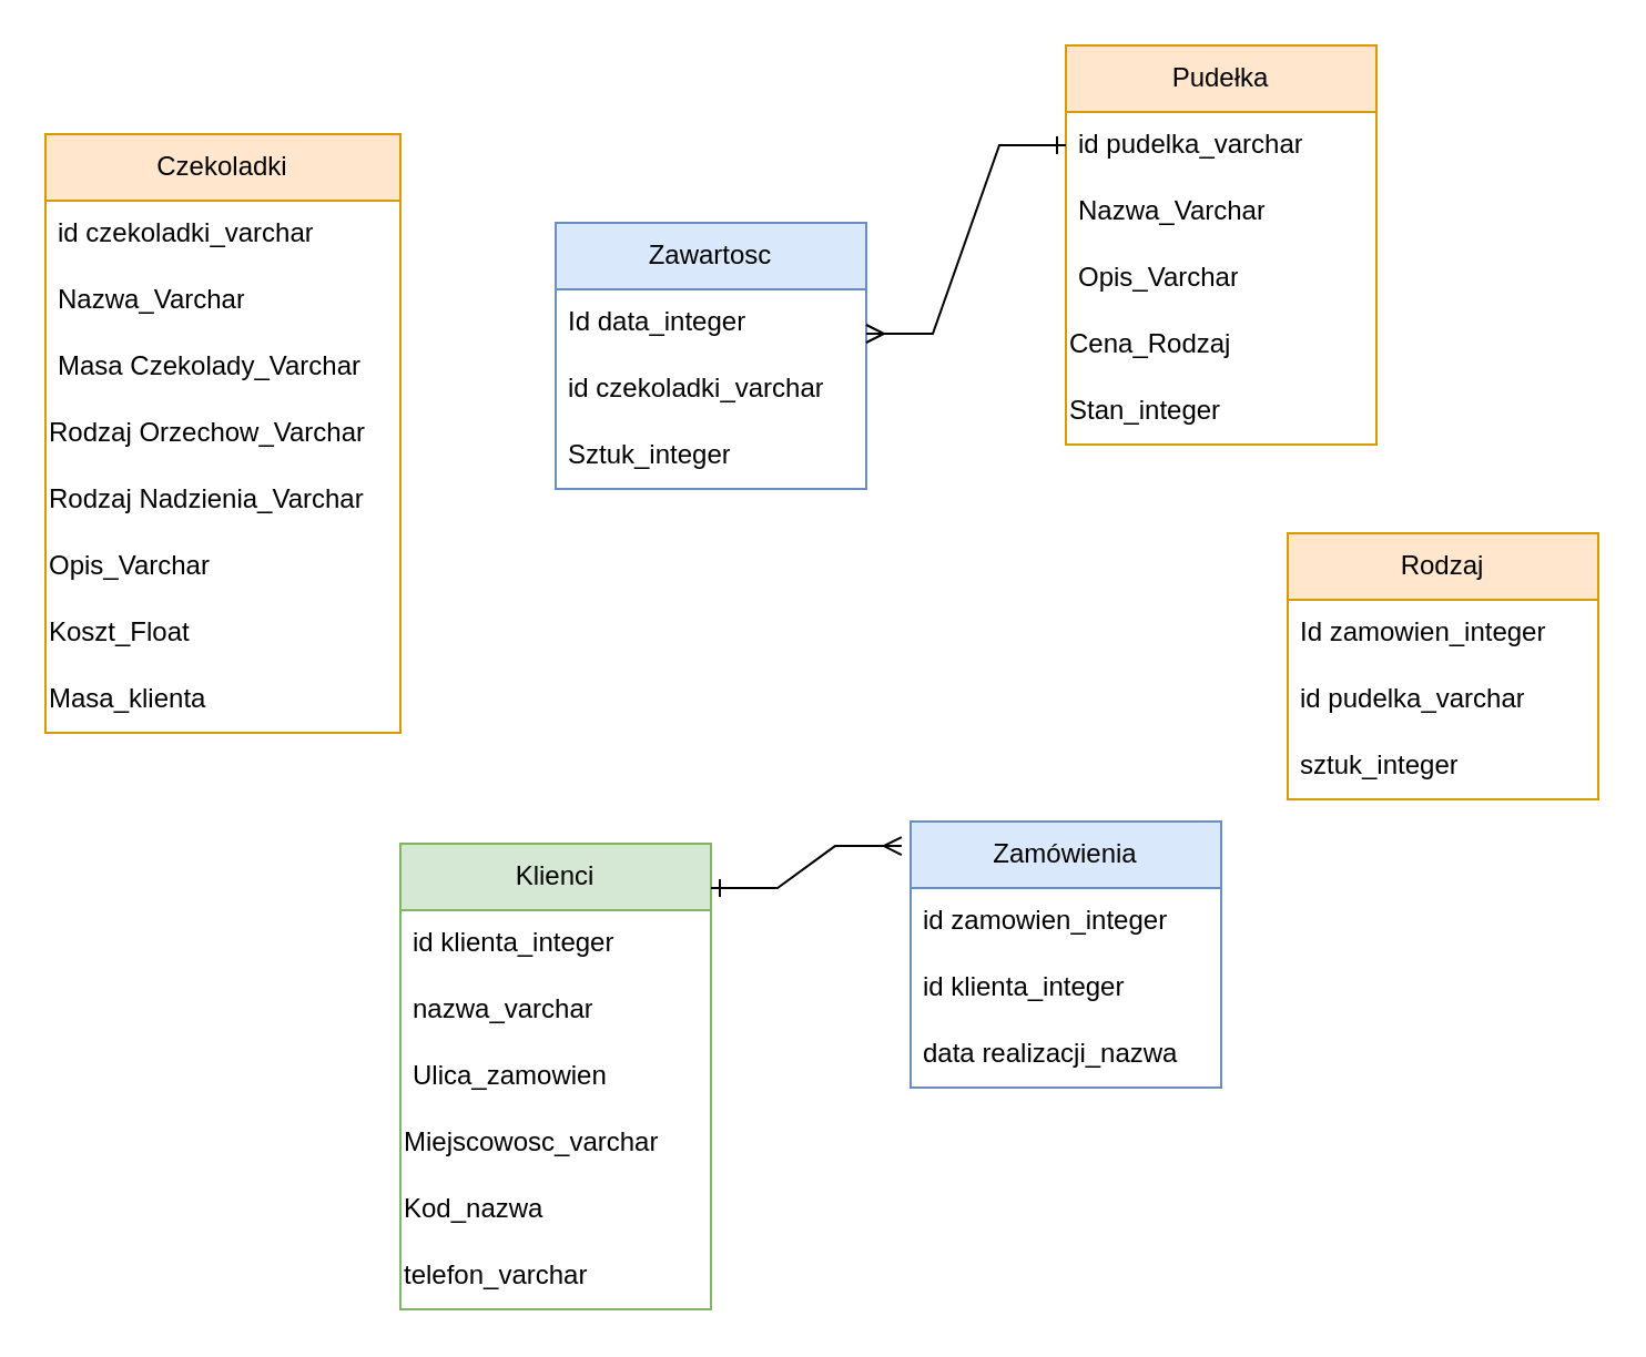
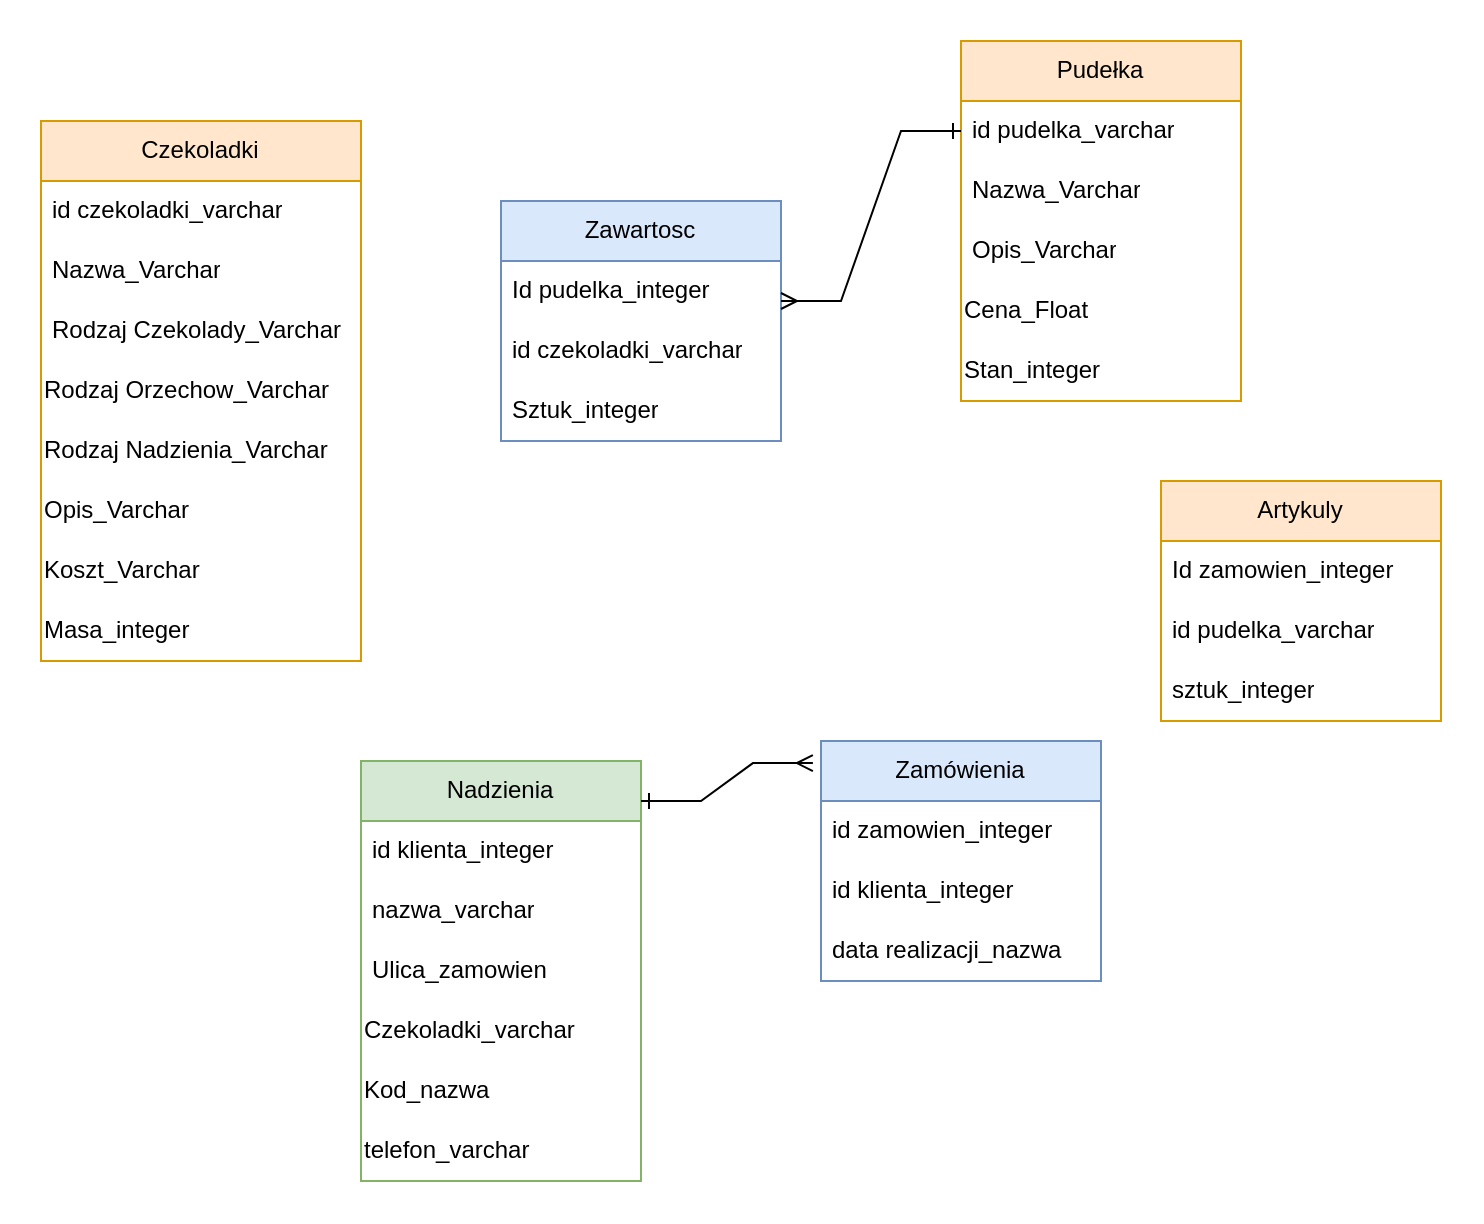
  <mxCell id="0" />
  <mxCell id="1" parent="0" />
  <mxCell id="2" value="Czekoladki" style="swimlane;fontStyle=0;childLayout=stackLayout;horizontal=1;startSize=30;horizontalStack=0;resizeParent=1;resizeParentMax=0;resizeLast=0;collapsible=1;marginBottom=0;whiteSpace=wrap;html=1;fillColor=#ffe6cc;strokeColor=#d79b00;" vertex="1" parent="1"><mxGeometry x="20" y="60" width="160" height="270" as="geometry" /></mxCell>
  <mxCell id="3" value="id czekoladki_varchar" style="text;strokeColor=none;fillColor=none;align=left;verticalAlign=middle;spacingLeft=4;spacingRight=4;overflow=hidden;points=[[0,0.5],[1,0.5]];portConstraint=eastwest;rotatable=0;whiteSpace=wrap;html=1;" vertex="1" parent="2"><mxGeometry y="30" width="160" height="30" as="geometry" /></mxCell>
  <mxCell id="4" value="Nazwa_Varchar" style="text;strokeColor=none;fillColor=none;align=left;verticalAlign=middle;spacingLeft=4;spacingRight=4;overflow=hidden;points=[[0,0.5],[1,0.5]];portConstraint=eastwest;rotatable=0;whiteSpace=wrap;html=1;" vertex="1" parent="2"><mxGeometry y="60" width="160" height="30" as="geometry" /></mxCell>
- <mxCell id="5" value="Masa Czekolady_Varchar" style="text;strokeColor=none;fillColor=none;align=left;verticalAlign=middle;spacingLeft=4;spacingRight=4;overflow=hidden;points=[[0,0.5],[1,0.5]];portConstraint=eastwest;rotatable=0;whiteSpace=wrap;html=1;" vertex="1" parent="2"><mxGeometry y="90" width="160" height="30" as="geometry" /></mxCell>
+ <mxCell id="5" value="Rodzaj Czekolady_Varchar" style="text;strokeColor=none;fillColor=none;align=left;verticalAlign=middle;spacingLeft=4;spacingRight=4;overflow=hidden;points=[[0,0.5],[1,0.5]];portConstraint=eastwest;rotatable=0;whiteSpace=wrap;html=1;" vertex="1" parent="2"><mxGeometry y="90" width="160" height="30" as="geometry" /></mxCell>
  <mxCell id="6" value="Rodzaj Orzechow_Varchar" style="text;html=1;strokeColor=none;fillColor=none;align=left;verticalAlign=middle;whiteSpace=wrap;rounded=0;" vertex="1" parent="2"><mxGeometry y="120" width="160" height="30" as="geometry" /></mxCell>
  <mxCell id="7" value="Rodzaj Nadzienia_Varchar" style="text;html=1;strokeColor=none;fillColor=none;align=left;verticalAlign=middle;whiteSpace=wrap;rounded=0;" vertex="1" parent="2"><mxGeometry y="150" width="160" height="30" as="geometry" /></mxCell>
  <mxCell id="8" value="Opis_Varchar" style="text;html=1;strokeColor=none;fillColor=none;align=left;verticalAlign=middle;whiteSpace=wrap;rounded=0;" vertex="1" parent="2"><mxGeometry y="180" width="160" height="30" as="geometry" /></mxCell>
- <mxCell id="9" value="Koszt_Float" style="text;html=1;strokeColor=none;fillColor=none;align=left;verticalAlign=middle;whiteSpace=wrap;rounded=0;" vertex="1" parent="2"><mxGeometry y="210" width="160" height="30" as="geometry" /></mxCell>
- <mxCell id="10" value="Masa_klienta" style="text;html=1;strokeColor=none;fillColor=none;align=left;verticalAlign=middle;whiteSpace=wrap;rounded=0;" vertex="1" parent="2"><mxGeometry y="240" width="160" height="30" as="geometry" /></mxCell>
+ <mxCell id="9" value="Koszt_Varchar" style="text;html=1;strokeColor=none;fillColor=none;align=left;verticalAlign=middle;whiteSpace=wrap;rounded=0;" vertex="1" parent="2"><mxGeometry y="210" width="160" height="30" as="geometry" /></mxCell>
+ <mxCell id="10" value="Masa_integer" style="text;html=1;strokeColor=none;fillColor=none;align=left;verticalAlign=middle;whiteSpace=wrap;rounded=0;" vertex="1" parent="2"><mxGeometry y="240" width="160" height="30" as="geometry" /></mxCell>
  <mxCell id="11" value="Zamówienia" style="swimlane;fontStyle=0;childLayout=stackLayout;horizontal=1;startSize=30;horizontalStack=0;resizeParent=1;resizeParentMax=0;resizeLast=0;collapsible=1;marginBottom=0;whiteSpace=wrap;html=1;fillColor=#dae8fc;strokeColor=#6c8ebf;" vertex="1" parent="1"><mxGeometry x="410" y="370" width="140" height="120" as="geometry" /></mxCell>
  <mxCell id="12" value="id zamowien_integer" style="text;strokeColor=none;fillColor=none;align=left;verticalAlign=middle;spacingLeft=4;spacingRight=4;overflow=hidden;points=[[0,0.5],[1,0.5]];portConstraint=eastwest;rotatable=0;whiteSpace=wrap;html=1;" vertex="1" parent="11"><mxGeometry y="30" width="140" height="30" as="geometry" /></mxCell>
  <mxCell id="13" value="id klienta_integer" style="text;strokeColor=none;fillColor=none;align=left;verticalAlign=middle;spacingLeft=4;spacingRight=4;overflow=hidden;points=[[0,0.5],[1,0.5]];portConstraint=eastwest;rotatable=0;whiteSpace=wrap;html=1;" vertex="1" parent="11"><mxGeometry y="60" width="140" height="30" as="geometry" /></mxCell>
  <mxCell id="14" value="data realizacji_nazwa" style="text;strokeColor=none;fillColor=none;align=left;verticalAlign=middle;spacingLeft=4;spacingRight=4;overflow=hidden;points=[[0,0.5],[1,0.5]];portConstraint=eastwest;rotatable=0;whiteSpace=wrap;html=1;" vertex="1" parent="11"><mxGeometry y="90" width="140" height="30" as="geometry" /></mxCell>
- <mxCell id="15" value="Rodzaj" style="swimlane;fontStyle=0;childLayout=stackLayout;horizontal=1;startSize=30;horizontalStack=0;resizeParent=1;resizeParentMax=0;resizeLast=0;collapsible=1;marginBottom=0;whiteSpace=wrap;html=1;fillColor=#ffe6cc;strokeColor=#d79b00;" vertex="1" parent="1"><mxGeometry x="580" y="240" width="140" height="120" as="geometry" /></mxCell>
+ <mxCell id="15" value="Artykuly" style="swimlane;fontStyle=0;childLayout=stackLayout;horizontal=1;startSize=30;horizontalStack=0;resizeParent=1;resizeParentMax=0;resizeLast=0;collapsible=1;marginBottom=0;whiteSpace=wrap;html=1;fillColor=#ffe6cc;strokeColor=#d79b00;" vertex="1" parent="1"><mxGeometry x="580" y="240" width="140" height="120" as="geometry" /></mxCell>
  <mxCell id="16" value="Id zamowien_integer" style="text;strokeColor=none;fillColor=none;align=left;verticalAlign=middle;spacingLeft=4;spacingRight=4;overflow=hidden;points=[[0,0.5],[1,0.5]];portConstraint=eastwest;rotatable=0;whiteSpace=wrap;html=1;" vertex="1" parent="15"><mxGeometry y="30" width="140" height="30" as="geometry" /></mxCell>
  <mxCell id="17" value="id pudelka_varchar" style="text;strokeColor=none;fillColor=none;align=left;verticalAlign=middle;spacingLeft=4;spacingRight=4;overflow=hidden;points=[[0,0.5],[1,0.5]];portConstraint=eastwest;rotatable=0;whiteSpace=wrap;html=1;" vertex="1" parent="15"><mxGeometry y="60" width="140" height="30" as="geometry" /></mxCell>
  <mxCell id="18" value="sztuk_integer" style="text;strokeColor=none;fillColor=none;align=left;verticalAlign=middle;spacingLeft=4;spacingRight=4;overflow=hidden;points=[[0,0.5],[1,0.5]];portConstraint=eastwest;rotatable=0;whiteSpace=wrap;html=1;" vertex="1" parent="15"><mxGeometry y="90" width="140" height="30" as="geometry" /></mxCell>
- <mxCell id="19" value="Klienci" style="swimlane;fontStyle=0;childLayout=stackLayout;horizontal=1;startSize=30;horizontalStack=0;resizeParent=1;resizeParentMax=0;resizeLast=0;collapsible=1;marginBottom=0;whiteSpace=wrap;html=1;fillColor=#d5e8d4;strokeColor=#82b366;" vertex="1" parent="1"><mxGeometry x="180" y="380" width="140" height="210" as="geometry" /></mxCell>
+ <mxCell id="19" value="Nadzienia" style="swimlane;fontStyle=0;childLayout=stackLayout;horizontal=1;startSize=30;horizontalStack=0;resizeParent=1;resizeParentMax=0;resizeLast=0;collapsible=1;marginBottom=0;whiteSpace=wrap;html=1;fillColor=#d5e8d4;strokeColor=#82b366;" vertex="1" parent="1"><mxGeometry x="180" y="380" width="140" height="210" as="geometry" /></mxCell>
  <mxCell id="20" value="id klienta_integer" style="text;strokeColor=none;fillColor=none;align=left;verticalAlign=middle;spacingLeft=4;spacingRight=4;overflow=hidden;points=[[0,0.5],[1,0.5]];portConstraint=eastwest;rotatable=0;whiteSpace=wrap;html=1;" vertex="1" parent="19"><mxGeometry y="30" width="140" height="30" as="geometry" /></mxCell>
  <mxCell id="21" value="nazwa_varchar" style="text;strokeColor=none;fillColor=none;align=left;verticalAlign=middle;spacingLeft=4;spacingRight=4;overflow=hidden;points=[[0,0.5],[1,0.5]];portConstraint=eastwest;rotatable=0;whiteSpace=wrap;html=1;" vertex="1" parent="19"><mxGeometry y="60" width="140" height="30" as="geometry" /></mxCell>
  <mxCell id="22" value="Ulica_zamowien" style="text;strokeColor=none;fillColor=none;align=left;verticalAlign=middle;spacingLeft=4;spacingRight=4;overflow=hidden;points=[[0,0.5],[1,0.5]];portConstraint=eastwest;rotatable=0;whiteSpace=wrap;html=1;" vertex="1" parent="19"><mxGeometry y="90" width="140" height="30" as="geometry" /></mxCell>
- <mxCell id="23" value="Miejscowosc_varchar" style="text;html=1;strokeColor=none;fillColor=none;align=left;verticalAlign=middle;whiteSpace=wrap;rounded=0;" vertex="1" parent="19"><mxGeometry y="120" width="140" height="30" as="geometry" /></mxCell>
+ <mxCell id="23" value="Czekoladki_varchar" style="text;html=1;strokeColor=none;fillColor=none;align=left;verticalAlign=middle;whiteSpace=wrap;rounded=0;" vertex="1" parent="19"><mxGeometry y="120" width="140" height="30" as="geometry" /></mxCell>
  <mxCell id="24" value="Kod_nazwa" style="text;html=1;strokeColor=none;fillColor=none;align=left;verticalAlign=middle;whiteSpace=wrap;rounded=0;" vertex="1" parent="19"><mxGeometry y="150" width="140" height="30" as="geometry" /></mxCell>
  <mxCell id="25" value="telefon_varchar" style="text;html=1;strokeColor=none;fillColor=none;align=left;verticalAlign=middle;whiteSpace=wrap;rounded=0;" vertex="1" parent="19"><mxGeometry y="180" width="140" height="30" as="geometry" /></mxCell>
  <mxCell id="26" value="Pudełka" style="swimlane;fontStyle=0;childLayout=stackLayout;horizontal=1;startSize=30;horizontalStack=0;resizeParent=1;resizeParentMax=0;resizeLast=0;collapsible=1;marginBottom=0;whiteSpace=wrap;html=1;fillColor=#ffe6cc;strokeColor=#d79b00;" vertex="1" parent="1"><mxGeometry x="480" y="20" width="140" height="180" as="geometry" /></mxCell>
  <mxCell id="27" value="id pudelka_varchar" style="text;strokeColor=none;fillColor=none;align=left;verticalAlign=middle;spacingLeft=4;spacingRight=4;overflow=hidden;points=[[0,0.5],[1,0.5]];portConstraint=eastwest;rotatable=0;whiteSpace=wrap;html=1;" vertex="1" parent="26"><mxGeometry y="30" width="140" height="30" as="geometry" /></mxCell>
  <mxCell id="28" value="Nazwa_Varchar" style="text;strokeColor=none;fillColor=none;align=left;verticalAlign=middle;spacingLeft=4;spacingRight=4;overflow=hidden;points=[[0,0.5],[1,0.5]];portConstraint=eastwest;rotatable=0;whiteSpace=wrap;html=1;" vertex="1" parent="26"><mxGeometry y="60" width="140" height="30" as="geometry" /></mxCell>
  <mxCell id="29" value="Opis_Varchar" style="text;strokeColor=none;fillColor=none;align=left;verticalAlign=middle;spacingLeft=4;spacingRight=4;overflow=hidden;points=[[0,0.5],[1,0.5]];portConstraint=eastwest;rotatable=0;whiteSpace=wrap;html=1;" vertex="1" parent="26"><mxGeometry y="90" width="140" height="30" as="geometry" /></mxCell>
- <mxCell id="30" value="Cena_Rodzaj" style="text;html=1;strokeColor=none;fillColor=none;align=left;verticalAlign=middle;whiteSpace=wrap;rounded=0;" vertex="1" parent="26"><mxGeometry y="120" width="140" height="30" as="geometry" /></mxCell>
+ <mxCell id="30" value="Cena_Float" style="text;html=1;strokeColor=none;fillColor=none;align=left;verticalAlign=middle;whiteSpace=wrap;rounded=0;" vertex="1" parent="26"><mxGeometry y="120" width="140" height="30" as="geometry" /></mxCell>
  <mxCell id="31" value="Stan_integer" style="text;html=1;strokeColor=none;fillColor=none;align=left;verticalAlign=middle;whiteSpace=wrap;rounded=0;" vertex="1" parent="26"><mxGeometry y="150" width="140" height="30" as="geometry" /></mxCell>
  <mxCell id="32" value="Zawartosc" style="swimlane;fontStyle=0;childLayout=stackLayout;horizontal=1;startSize=30;horizontalStack=0;resizeParent=1;resizeParentMax=0;resizeLast=0;collapsible=1;marginBottom=0;whiteSpace=wrap;html=1;fillColor=#dae8fc;strokeColor=#6c8ebf;" vertex="1" parent="1"><mxGeometry x="250" y="100" width="140" height="120" as="geometry" /></mxCell>
- <mxCell id="33" value="Id data_integer" style="text;strokeColor=none;fillColor=none;align=left;verticalAlign=middle;spacingLeft=4;spacingRight=4;overflow=hidden;points=[[0,0.5],[1,0.5]];portConstraint=eastwest;rotatable=0;whiteSpace=wrap;html=1;" vertex="1" parent="32"><mxGeometry y="30" width="140" height="30" as="geometry" /></mxCell>
+ <mxCell id="33" value="Id pudelka_integer" style="text;strokeColor=none;fillColor=none;align=left;verticalAlign=middle;spacingLeft=4;spacingRight=4;overflow=hidden;points=[[0,0.5],[1,0.5]];portConstraint=eastwest;rotatable=0;whiteSpace=wrap;html=1;" vertex="1" parent="32"><mxGeometry y="30" width="140" height="30" as="geometry" /></mxCell>
  <mxCell id="34" value="id czekoladki_varchar" style="text;strokeColor=none;fillColor=none;align=left;verticalAlign=middle;spacingLeft=4;spacingRight=4;overflow=hidden;points=[[0,0.5],[1,0.5]];portConstraint=eastwest;rotatable=0;whiteSpace=wrap;html=1;" vertex="1" parent="32"><mxGeometry y="60" width="140" height="30" as="geometry" /></mxCell>
  <mxCell id="35" value="Sztuk_integer" style="text;strokeColor=none;fillColor=none;align=left;verticalAlign=middle;spacingLeft=4;spacingRight=4;overflow=hidden;points=[[0,0.5],[1,0.5]];portConstraint=eastwest;rotatable=0;whiteSpace=wrap;html=1;" vertex="1" parent="32"><mxGeometry y="90" width="140" height="30" as="geometry" /></mxCell>
  <mxCell id="36" value="" style="edgeStyle=entityRelationEdgeStyle;fontSize=12;html=1;endArrow=ERmany;startArrow=ERone;rounded=0;entryX=-0.029;entryY=0.092;entryDx=0;entryDy=0;entryPerimeter=0;endFill=0;startFill=0;" edge="1" parent="1" target="11"><mxGeometry width="100" height="100" relative="1" as="geometry"><mxPoint x="320" y="400" as="sourcePoint" /><mxPoint x="420" y="300" as="targetPoint" /></mxGeometry></mxCell>
  <mxCell id="37" value="" style="edgeStyle=entityRelationEdgeStyle;fontSize=12;html=1;endArrow=ERone;startArrow=ERmany;rounded=0;entryX=0;entryY=0.5;entryDx=0;entryDy=0;startFill=0;endFill=0;" edge="1" parent="1" target="27"><mxGeometry width="100" height="100" relative="1" as="geometry"><mxPoint x="390" y="150" as="sourcePoint" /><mxPoint x="490" y="50" as="targetPoint" /></mxGeometry></mxCell>
